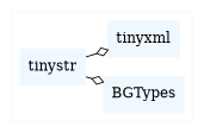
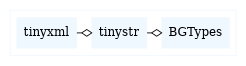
  digraph {
    rankdir=LR
    node [color=aliceblue shape=record style=filled]
    edge [arrowhead=ediamond]
    n1 [label=BGTypes]
    n2 [label=tinystr]
    n3 [label=tinyxml]
    subgraph cluster_1 {
      color=aliceblue
      nodesep=0.98
      ranksep=0.98
      n1
      n2
      n3
    }
    n2 -> n1
-   n2 -> n3
+   n3 -> n2
  }
